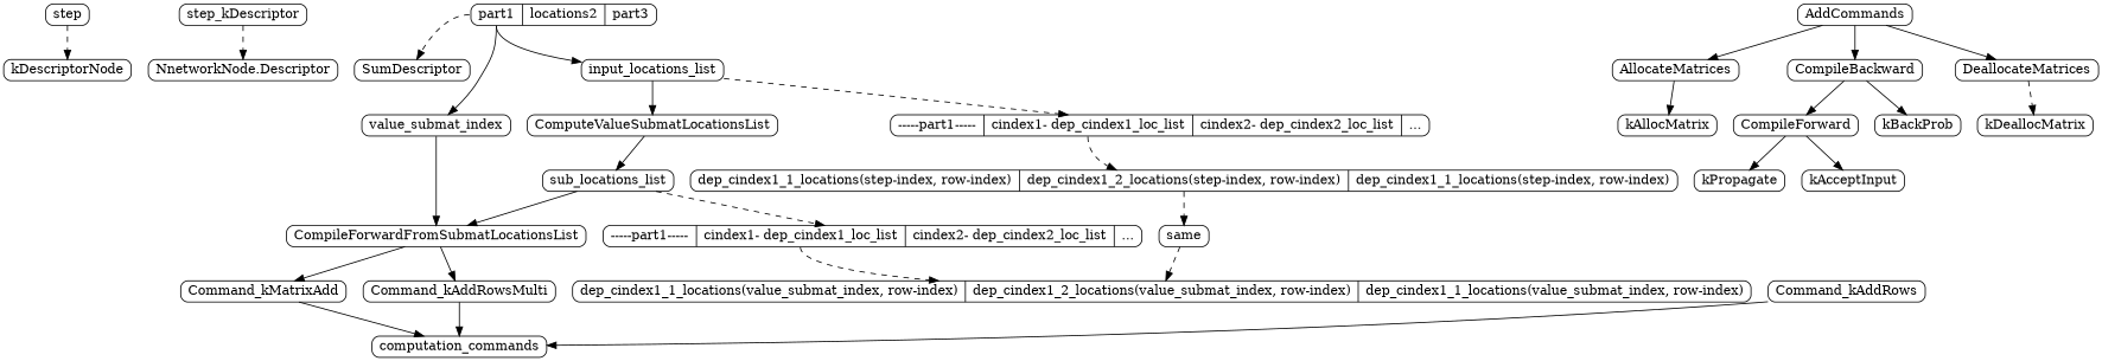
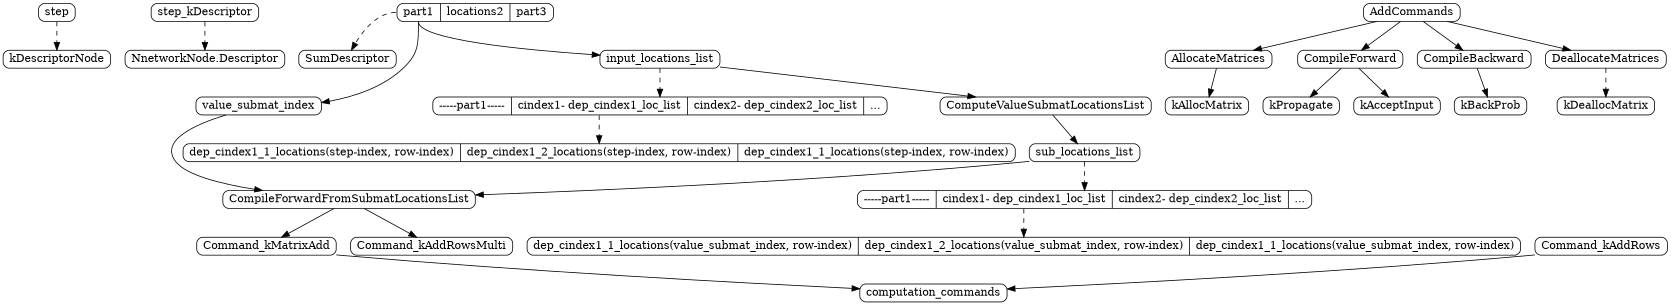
  digraph {
    rankdir=TB
    node [shape=Mrecord]
    step [height=.1 width=.1]
    kDescriptorNode [height=.1 width=.1]
    step_kDescriptor [height=.1 width=.1]
    n4 [height=.1 label="NnetworkNode.Descriptor" width=.1]
    n5 [height=.1 label="<1> part1 | locations2 | part3" width=.1]
    n6 [height=.1 label=SumDescriptor width=.1]
    value_submat_index [height=.1 width=.1]
    input_locations_list [height=.1 width=.1]
    CompileForwardFromSubmatLocationsList [height=.1 width=.1]
    n10 [height=.1 label="-----part1----- | <cindex1_loc_list> cindex1- dep_cindex1_loc_list | cindex2- dep_cindex2_loc_list | ..." width=.1]
    ComputeValueSubmatLocationsList [height=.1 width=.1]
    n12 [height=.1 label="dep_cindex1_1_locations(step-index, row-index) | dep_cindex1_2_locations(step-index, row-index) | dep_cindex1_1_locations(step-index, row-index)" width=.1]
-   same [height=.1 width=.1]
    sub_locations_list [height=.1 width=.1]
    n15 [height=.1 label="-----part1----- | <cindex1_loc_list> cindex1- dep_cindex1_loc_list | cindex2- dep_cindex2_loc_list | ..." width=.1]
    n16 [height=.1 label="dep_cindex1_1_locations(value_submat_index, row-index) | dep_cindex1_2_locations(value_submat_index, row-index) | dep_cindex1_1_locations(value_submat_index, row-index)" width=.1]
    Command_kAddRows [height=.1 width=.1]
    Command_kMatrixAdd [height=.1 width=.1]
    Command_kAddRowsMulti [height=.1 width=.1]
    computation_commands [height=.1 width=.1]
    AddCommands [height=.1 width=.1]
    AllocateMatrices [height=.1 width=.1]
    CompileForward [height=.1 width=.1]
    CompileBackward [height=.1 width=.1]
    DeallocateMatrices [height=.1 width=.1]
    kAllocMatrix [height=.1 width=.1]
    kPropagate [height=.1 width=.1]
    kAcceptInput [height=.1 width=.1]
    kBackProb [height=.1 width=.1]
    kDeallocMatrix [height=.1 width=.1]
    subgraph sub_1 {
      step
      kDescriptorNode
      step_kDescriptor
      n4
      n5
      n6
      value_submat_index
      input_locations_list
      CompileForwardFromSubmatLocationsList
      n10
      ComputeValueSubmatLocationsList
      n12
-     same
      sub_locations_list
      n15
      n16
      Command_kAddRows
      Command_kMatrixAdd
      Command_kAddRowsMulti
      computation_commands
    }
    step -> kDescriptorNode [style=dashed]
    step_kDescriptor -> n4 [style=dashed]
    n5 -> n6 [style=dashed tailport=1]
    n5 -> value_submat_index [tailport=1]
    n5 -> input_locations_list [tailport=1]
    value_submat_index -> CompileForwardFromSubmatLocationsList
    input_locations_list -> n10 [style=dashed]
    input_locations_list -> ComputeValueSubmatLocationsList
    CompileForwardFromSubmatLocationsList -> Command_kMatrixAdd
    CompileForwardFromSubmatLocationsList -> Command_kAddRowsMulti
    n10 -> n12 [style=dashed tailport=cindex1_loc_list]
    ComputeValueSubmatLocationsList -> sub_locations_list
-   n12 -> same [style=dashed]
-   same -> n16 [style=dashed]
    sub_locations_list -> CompileForwardFromSubmatLocationsList
    sub_locations_list -> n15 [style=dashed]
    n15 -> n16 [style=dashed tailport=cindex1_loc_list]
    Command_kAddRows -> computation_commands
    Command_kMatrixAdd -> computation_commands
-   Command_kAddRowsMulti -> computation_commands
    AddCommands -> AllocateMatrices
-   CompileBackward -> CompileForward
+   AddCommands -> CompileForward
    AddCommands -> CompileBackward
    AddCommands -> DeallocateMatrices
    AllocateMatrices -> kAllocMatrix
    CompileForward -> kPropagate
    CompileForward -> kAcceptInput
    CompileBackward -> kBackProb
    DeallocateMatrices -> kDeallocMatrix [style=dashed]
  }
